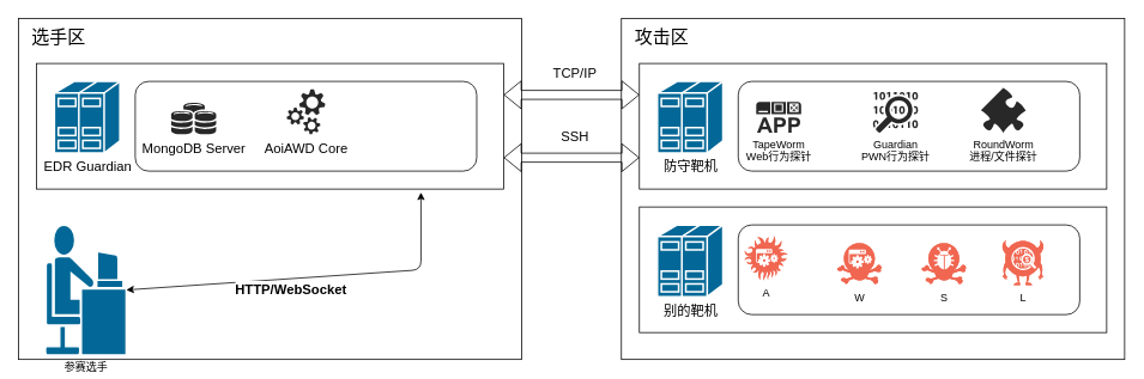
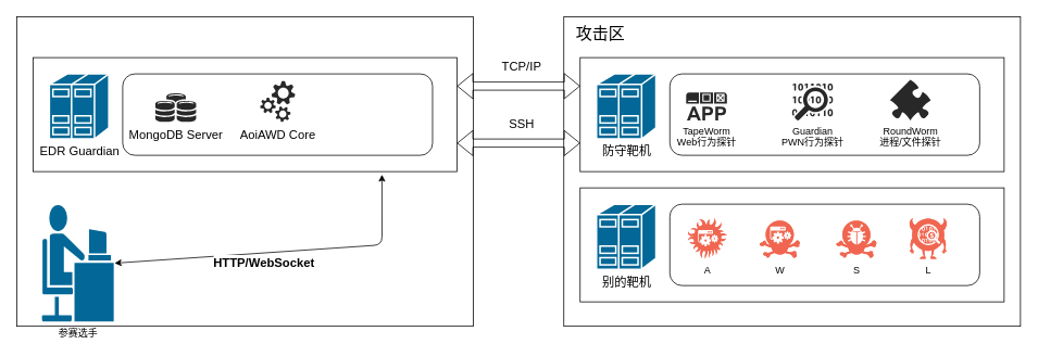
  <mxCell id="0" />
  <mxCell id="1" parent="0" />
  <mxCell id="2" value="" style="whiteSpace=wrap;html=1;" vertex="1" parent="1"><mxGeometry x="20" y="20" width="560" height="380" as="geometry" /></mxCell>
  <mxCell id="3" value="参赛选手" style="shape=mxgraph.cisco.people.androgenous_person;html=1;pointerEvents=1;dashed=0;fillColor=#036897;strokeColor=#ffffff;strokeWidth=2;verticalLabelPosition=bottom;verticalAlign=top;align=center;outlineConnect=0;" vertex="1" parent="1"><mxGeometry x="50" y="250" width="90" height="145" as="geometry" /></mxCell>
- <mxCell id="4" value="&lt;font style=&quot;font-size: 20px&quot;&gt;选手区&lt;/font&gt;" style="text;html=1;strokeColor=none;fillColor=none;align=center;verticalAlign=middle;whiteSpace=wrap;rounded=0;" vertex="1" parent="1"><mxGeometry x="30" y="30" width="70" height="20" as="geometry" /></mxCell>
  <mxCell id="5" value="" style="group" vertex="1" connectable="0" parent="1"><mxGeometry x="40" y="70" width="520" height="140" as="geometry" /></mxCell>
  <mxCell id="6" value="" style="rounded=0;whiteSpace=wrap;html=1;" vertex="1" parent="5"><mxGeometry width="520" height="140" as="geometry" /></mxCell>
  <mxCell id="7" value="" style="rounded=1;whiteSpace=wrap;html=1;" vertex="1" parent="5"><mxGeometry x="110" y="20" width="380" height="100" as="geometry" /></mxCell>
  <mxCell id="8" value="&lt;span style=&quot;font-size: 15px&quot;&gt;EDR Guardian&lt;br&gt;&lt;/span&gt;" style="shape=mxgraph.cisco.servers.standard_host;html=1;pointerEvents=1;dashed=0;fillColor=#036897;strokeColor=#ffffff;strokeWidth=2;verticalLabelPosition=bottom;verticalAlign=top;align=center;outlineConnect=0;" vertex="1" parent="5"><mxGeometry x="20" y="20" width="73" height="80" as="geometry" /></mxCell>
  <mxCell id="9" value="&lt;font style=&quot;font-size: 15px&quot;&gt;MongoDB Server&lt;/font&gt;" style="verticalLabelPosition=bottom;html=1;fillColor=#282828;strokeColor=none;verticalAlign=top;pointerEvents=1;align=center;shape=mxgraph.cisco_safe.technology_icons.icon27;" vertex="1" parent="5"><mxGeometry x="150" y="44" width="50" height="35" as="geometry" /></mxCell>
  <mxCell id="10" value="&lt;font style=&quot;font-size: 15px&quot;&gt;AoiAWD Core&lt;/font&gt;" style="verticalLabelPosition=bottom;html=1;fillColor=#282828;strokeColor=none;verticalAlign=top;pointerEvents=1;align=center;shape=mxgraph.cisco_safe.technology_icons.icon21;" vertex="1" parent="5"><mxGeometry x="278.5" y="29" width="43" height="50" as="geometry" /></mxCell>
  <mxCell id="11" value="" style="endArrow=classic;startArrow=classic;html=1;exitX=1;exitY=0.5;exitDx=0;exitDy=0;exitPerimeter=0;entryX=0.823;entryY=1.027;entryDx=0;entryDy=0;entryPerimeter=0;" edge="1" parent="1" source="3" target="6"><mxGeometry width="50" height="50" relative="1" as="geometry"><mxPoint x="490" y="380" as="sourcePoint" /><mxPoint x="540" y="330" as="targetPoint" /><Array as="points"><mxPoint x="468" y="300" /></Array></mxGeometry></mxCell>
  <mxCell id="12" value="&lt;font style=&quot;font-size: 15px&quot;&gt;&lt;b&gt;HTTP/WebSocket&lt;/b&gt;&lt;/font&gt;" style="edgeLabel;html=1;align=center;verticalAlign=middle;resizable=0;points=[];" vertex="1" connectable="0" parent="11"><mxGeometry x="-0.127" y="-1" relative="1" as="geometry"><mxPoint x="2.35" y="9" as="offset" /></mxGeometry></mxCell>
  <mxCell id="13" value="" style="whiteSpace=wrap;html=1;" vertex="1" parent="1"><mxGeometry x="691" y="20" width="560" height="380" as="geometry" /></mxCell>
  <mxCell id="14" value="&lt;font style=&quot;font-size: 20px&quot;&gt;攻击区&lt;/font&gt;" style="text;html=1;strokeColor=none;fillColor=none;align=center;verticalAlign=middle;whiteSpace=wrap;rounded=0;" vertex="1" parent="1"><mxGeometry x="701" y="30" width="70" height="20" as="geometry" /></mxCell>
  <mxCell id="15" value="" style="group" vertex="1" connectable="0" parent="1"><mxGeometry x="711" y="230" width="520" height="140" as="geometry" /></mxCell>
  <mxCell id="16" value="" style="rounded=0;whiteSpace=wrap;html=1;" vertex="1" parent="15"><mxGeometry width="520" height="140" as="geometry" /></mxCell>
  <mxCell id="17" value="" style="rounded=1;whiteSpace=wrap;html=1;" vertex="1" parent="15"><mxGeometry x="110" y="20" width="380" height="100" as="geometry" /></mxCell>
  <mxCell id="18" value="&lt;span style=&quot;font-size: 15px&quot;&gt;别的靶机&lt;br&gt;&lt;/span&gt;" style="shape=mxgraph.cisco.servers.standard_host;html=1;pointerEvents=1;dashed=0;fillColor=#036897;strokeColor=#ffffff;strokeWidth=2;verticalLabelPosition=bottom;verticalAlign=top;align=center;outlineConnect=0;" vertex="1" parent="15"><mxGeometry x="20" y="20" width="73" height="80" as="geometry" /></mxCell>
- <mxCell id="19" value="A" style="verticalLabelPosition=bottom;html=1;fillColor=#F06650;strokeColor=#ffffff;verticalAlign=top;align=center;points=[];pointerEvents=1;shape=mxgraph.cisco_safe.compositeIcon;bgIcon=threat1;resIcon=mxgraph.cisco_safe.threat.threat_a1;" vertex="1" parent="15"><mxGeometry x="116" y="32" width="49" height="50" as="geometry" /></mxCell>
+ <mxCell id="19" value="A" style="verticalLabelPosition=bottom;html=1;fillColor=#F06650;strokeColor=#ffffff;verticalAlign=top;align=center;points=[];pointerEvents=1;shape=mxgraph.cisco_safe.compositeIcon;bgIcon=threat1;resIcon=mxgraph.cisco_safe.threat.threat_a1;" vertex="1" parent="15"><mxGeometry x="131" y="37" width="49" height="50" as="geometry" /></mxCell>
  <mxCell id="20" value="W" style="verticalLabelPosition=bottom;html=1;fillColor=#F06650;strokeColor=#ffffff;verticalAlign=top;align=center;points=[];pointerEvents=1;shape=mxgraph.cisco_safe.compositeIcon;bgIcon=threat5;resIcon=mxgraph.cisco_safe.threat.threat_e1;" vertex="1" parent="15"><mxGeometry x="220" y="40" width="50" height="47" as="geometry" /></mxCell>
  <mxCell id="21" value="S" style="verticalLabelPosition=bottom;html=1;fillColor=#F06650;strokeColor=#ffffff;verticalAlign=top;align=center;points=[];pointerEvents=1;shape=mxgraph.cisco_safe.compositeIcon;bgIcon=threat5;resIcon=mxgraph.cisco_safe.threat.threat_e7;" vertex="1" parent="15"><mxGeometry x="314" y="40" width="50" height="47" as="geometry" /></mxCell>
  <mxCell id="22" value="L" style="verticalLabelPosition=bottom;html=1;fillColor=#F06650;strokeColor=#ffffff;verticalAlign=top;align=center;points=[];pointerEvents=1;shape=mxgraph.cisco_safe.compositeIcon;bgIcon=threat4;resIcon=mxgraph.cisco_safe.threat.threat_d8;" vertex="1" parent="15"><mxGeometry x="403.5" y="37" width="46.5" height="50" as="geometry" /></mxCell>
  <mxCell id="23" value="" style="group" vertex="1" connectable="0" parent="1"><mxGeometry x="711" y="70" width="520" height="140" as="geometry" /></mxCell>
  <mxCell id="24" value="" style="rounded=0;whiteSpace=wrap;html=1;" vertex="1" parent="23"><mxGeometry width="520" height="140" as="geometry" /></mxCell>
  <mxCell id="25" value="" style="rounded=1;whiteSpace=wrap;html=1;" vertex="1" parent="23"><mxGeometry x="110" y="20" width="380" height="100" as="geometry" /></mxCell>
  <mxCell id="26" value="&lt;span style=&quot;font-size: 15px&quot;&gt;防守靶机&lt;br&gt;&lt;/span&gt;" style="shape=mxgraph.cisco.servers.standard_host;html=1;pointerEvents=1;dashed=0;fillColor=#036897;strokeColor=#ffffff;strokeWidth=2;verticalLabelPosition=bottom;verticalAlign=top;align=center;outlineConnect=0;" vertex="1" parent="23"><mxGeometry x="20" y="20" width="73" height="80" as="geometry" /></mxCell>
  <mxCell id="27" value="TapeWorm&lt;br&gt;Web行为探针" style="verticalLabelPosition=bottom;html=1;fillColor=#282828;strokeColor=none;verticalAlign=top;pointerEvents=1;align=center;shape=mxgraph.cisco_safe.security_icons.icon28;" vertex="1" parent="23"><mxGeometry x="130" y="42.75" width="50" height="34.5" as="geometry" /></mxCell>
  <mxCell id="28" value="Guardian&lt;br&gt;PWN行为探针" style="verticalLabelPosition=bottom;html=1;fillColor=#282828;strokeColor=none;verticalAlign=top;pointerEvents=1;align=center;shape=mxgraph.cisco_safe.security_icons.icon13;" vertex="1" parent="23"><mxGeometry x="260" y="31.75" width="50" height="45.5" as="geometry" /></mxCell>
  <mxCell id="29" value="RoundWorm&lt;br&gt;进程/文件探针" style="verticalLabelPosition=bottom;html=1;fillColor=#282828;strokeColor=none;verticalAlign=top;pointerEvents=1;align=center;shape=mxgraph.cisco_safe.security_icons.icon20;" vertex="1" parent="23"><mxGeometry x="380" y="27.25" width="50" height="50" as="geometry" /></mxCell>
  <mxCell id="30" value="" style="shape=flexArrow;endArrow=classic;startArrow=classic;html=1;exitX=1;exitY=0.25;exitDx=0;exitDy=0;entryX=0;entryY=0.25;entryDx=0;entryDy=0;" edge="1" parent="1" source="6" target="24"><mxGeometry width="50" height="50" relative="1" as="geometry"><mxPoint x="660" y="410" as="sourcePoint" /><mxPoint x="710" y="360" as="targetPoint" /></mxGeometry></mxCell>
  <mxCell id="31" value="&lt;font style=&quot;font-size: 15px&quot;&gt;TCP/IP&lt;/font&gt;" style="edgeLabel;html=1;align=center;verticalAlign=middle;resizable=0;points=[];" vertex="1" connectable="0" parent="30"><mxGeometry x="0.226" y="-2" relative="1" as="geometry"><mxPoint x="-14.71" y="-27" as="offset" /></mxGeometry></mxCell>
  <mxCell id="32" value="" style="shape=flexArrow;endArrow=classic;startArrow=classic;html=1;exitX=1;exitY=0.75;exitDx=0;exitDy=0;entryX=0;entryY=0.75;entryDx=0;entryDy=0;" edge="1" parent="1" source="6" target="24"><mxGeometry width="50" height="50" relative="1" as="geometry"><mxPoint x="590" y="160" as="sourcePoint" /><mxPoint x="741" y="160" as="targetPoint" /></mxGeometry></mxCell>
  <mxCell id="33" value="&lt;font style=&quot;font-size: 15px&quot;&gt;SSH&lt;br&gt;&lt;/font&gt;" style="edgeLabel;html=1;align=center;verticalAlign=middle;resizable=0;points=[];" vertex="1" connectable="0" parent="32"><mxGeometry x="0.226" y="-2" relative="1" as="geometry"><mxPoint x="-14.71" y="-27" as="offset" /></mxGeometry></mxCell>
